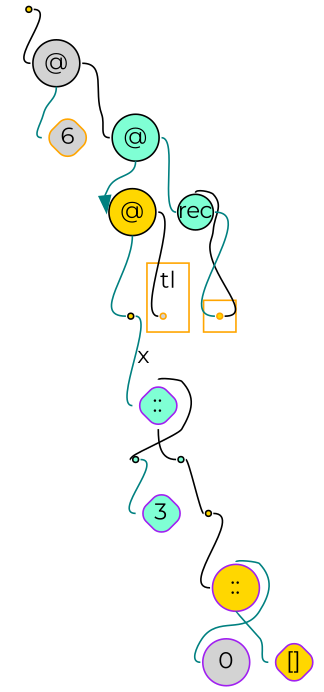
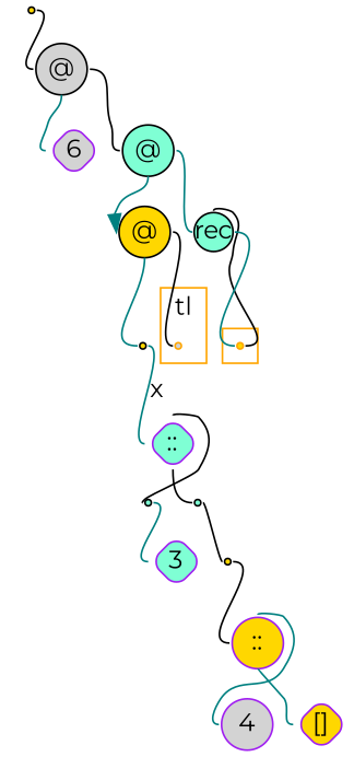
  digraph {
    fontname=Montserrat
    labeldistance=0
    nodesep=.175
    rankdir=TB
    ranksep=.175
    node [color=purple fillcolor=gold fixedsize=true fontname=Montserrat orientation=90 shape=point style="rounded,filled"]
    edge [arrowhead=none arrowtail=none color=teal fontname=Montserrat headport=w tailport=e]
    ndcluster_nd318 [color=orange style=filled]
    ndcluster_nd261 [color=orange fillcolor=lightgrey style=filled]
    nd1 [style=filled color="" orientation=""]
    n4 [color="#000000" fillcolor=lightgrey height=.4 label="@" shape=ellipse width=.4]
    n5 [color="#000000" fillcolor=aquamarine height=.4 label="@" shape=ellipse width=.4]
-   n6 [color=orange fillcolor=lightgrey height=.4 label=6 shape=diamond width=.4]
+   n6 [fillcolor=lightgrey height=.4 label=6 shape=diamond width=.4]
    n7 [fillcolor=aquamarine height=.4 label=3 shape=diamond width=.4]
-   n8 [fillcolor=lightgrey height=.4 label=0 shape=ellipse width=.4]
+   n8 [fillcolor=lightgrey height=.4 label=4 shape=ellipse width=.4]
    n9 [height=.4 label="[]" shape=diamond width=.4]
    n10 [height=.4 label="::" shape=ellipse width=.4]
    n11 [fillcolor=aquamarine height=.4 label="::" shape=diamond width=.4]
    n12 [fillcolor=aquamarine label=" " color=""]
    n13 [fillcolor=aquamarine label=" " color=""]
    n14 [label=" " color=""]
    n15 [color="#000000" fillcolor=aquamarine height=.3 label=rec shape=ellipse width=.3 orientation=""]
    n16 [color="#000000" height=.4 label="@" shape=ellipse width=.4]
    n17 [label=" " color=""]
    subgraph cluster_1 {
      color=orange
      style=fill
      ndcluster_nd318
    }
    subgraph cluster_2 {
      color=orange
      label=tl
      style=fill
      ndcluster_nd261
    }
    nd1 -> n4 [color=black]
    n4 -> n5 [color=black]
    n4 -> n6 [tailport=s]
    n5 -> n15
    n5 -> n16 [arrowhead=normal tailport=s]
    n10 -> n8 [tailport=n]
    n10 -> n9 [tailport=s]
    n11 -> n12 [color=black tailport=n]
    n11 -> n13 [color=black tailport=s]
    n12 -> n7
    n13 -> n14 [color=black]
    n14 -> n10 [color=black]
    n15 -> ndcluster_nd318 [color=black dir=back headport=e tailport=n]
    n15 -> ndcluster_nd318
    n16 -> ndcluster_nd261 [color=black]
    n16 -> n17 [tailport=s]
    n17 -> n11 [label=x]
  }
